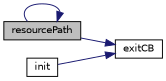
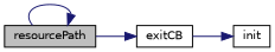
  digraph {
    rankdir=LR
    node [color=black fillcolor=white fontname=Helvetica fontsize=10 shape=record style=filled]
    edge [color=midnightblue fontname=Helvetica fontsize=10 labelfontname=Helvetica labelfontsize=10 style=solid]
    n1 [fillcolor=grey75 fontcolor=black height=0.2 label=resourcePath width=0.4]
    n2 [height=0.2 label=exitCB width=0.4]
    n3 [height=0.2 label=init width=0.4]
    n1 -> n1
    n1 -> n2
-   n3 -> n2
+   n2 -> n3
  }
